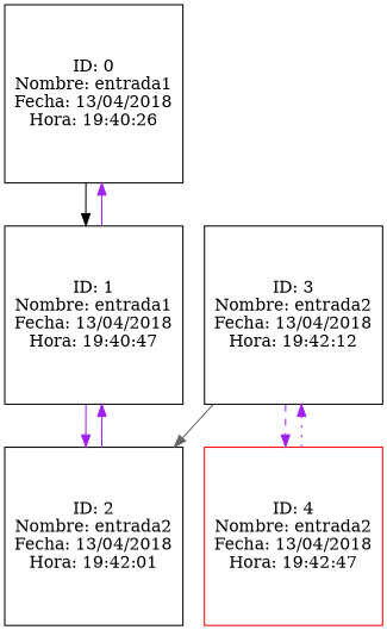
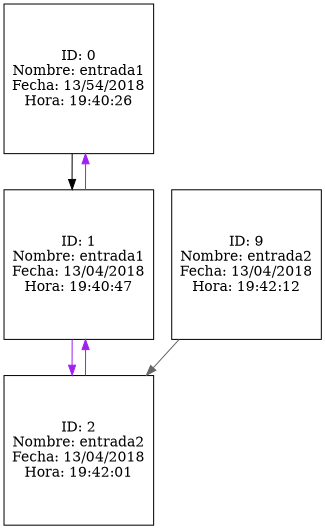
  digraph {
    node [shape=square]
    edge [color=purple style=solid]
-   n1 [label="ID: 0\nNombre: entrada1\nFecha: 13/04/2018\nHora: 19:40:26"]
+   n1 [label="ID: 0\nNombre: entrada1\nFecha: 13/54/2018\nHora: 19:40:26"]
    n2 [label="ID: 1\nNombre: entrada1\nFecha: 13/04/2018\nHora: 19:40:47"]
    n3 [label="ID: 2\nNombre: entrada2\nFecha: 13/04/2018\nHora: 19:42:01"]
-   n4 [label="ID: 3\nNombre: entrada2\nFecha: 13/04/2018\nHora: 19:42:12"]
-   n5 [color=red label="ID: 4\nNombre: entrada2\nFecha: 13/04/2018\nHora: 19:42:47"]
+   n4 [label="ID: 9\nNombre: entrada2\nFecha: 13/04/2018\nHora: 19:42:12"]
    subgraph sub_1 {
      n1
      n2
      n3
      n4
-     n5
    }
    n1 -> n2 [color=black]
    n2 -> n1
    n2 -> n3
    n3 -> n2
    n4 -> n3 [color=gray40]
-   n4 -> n5 [style=dashed]
-   n5 -> n4 [style=dotted]
  }
